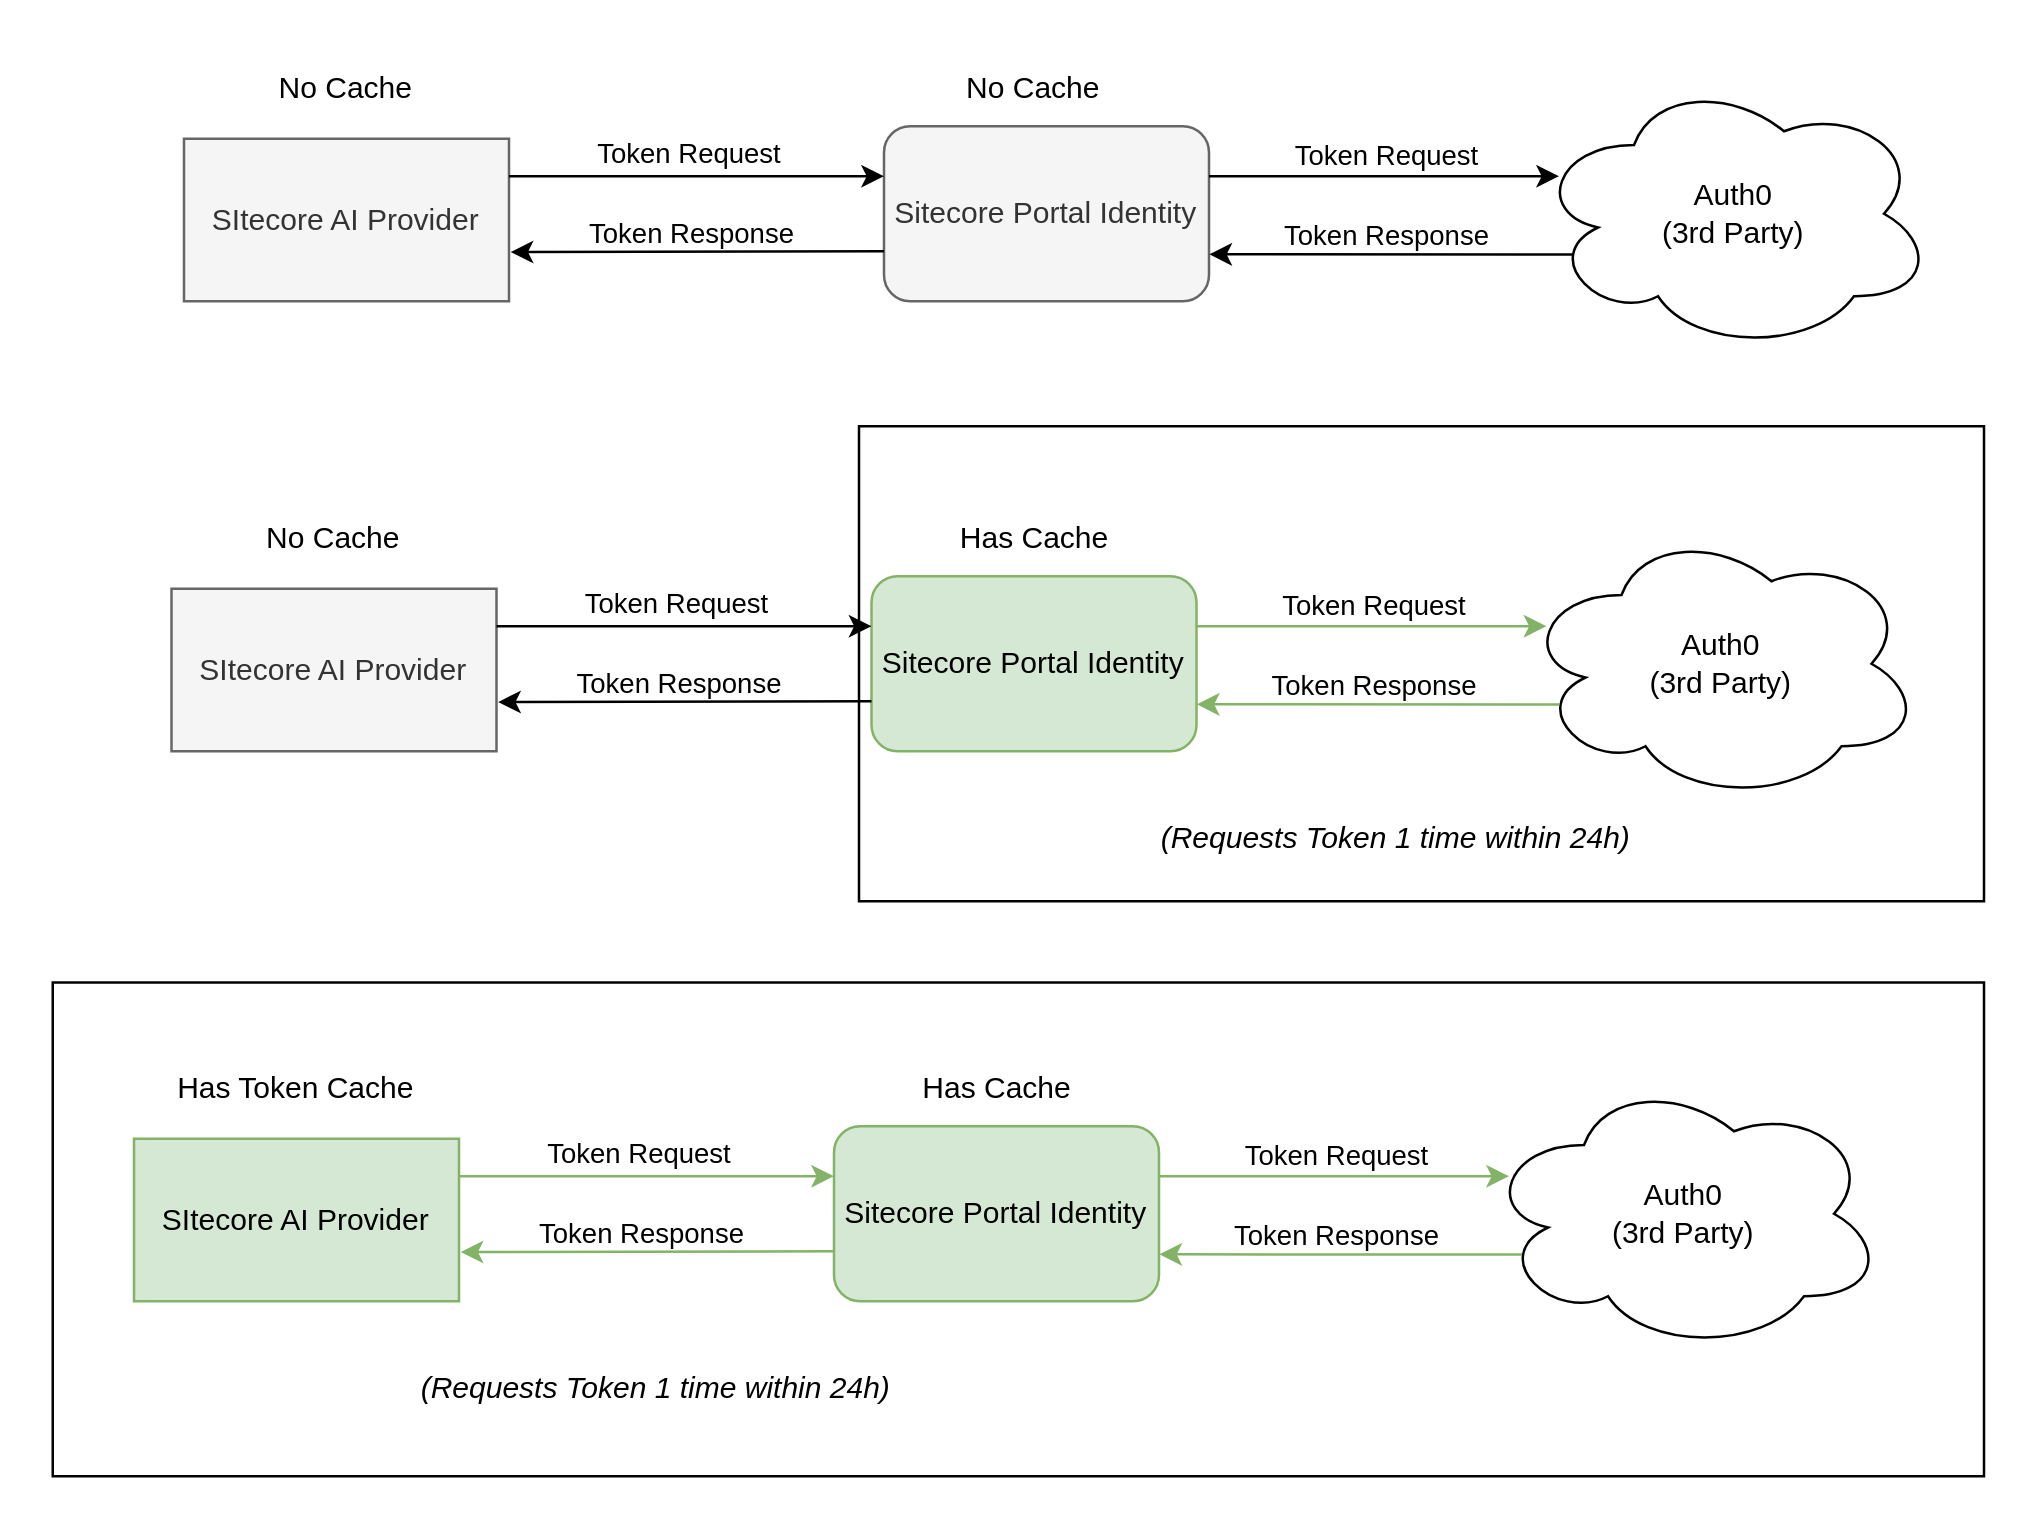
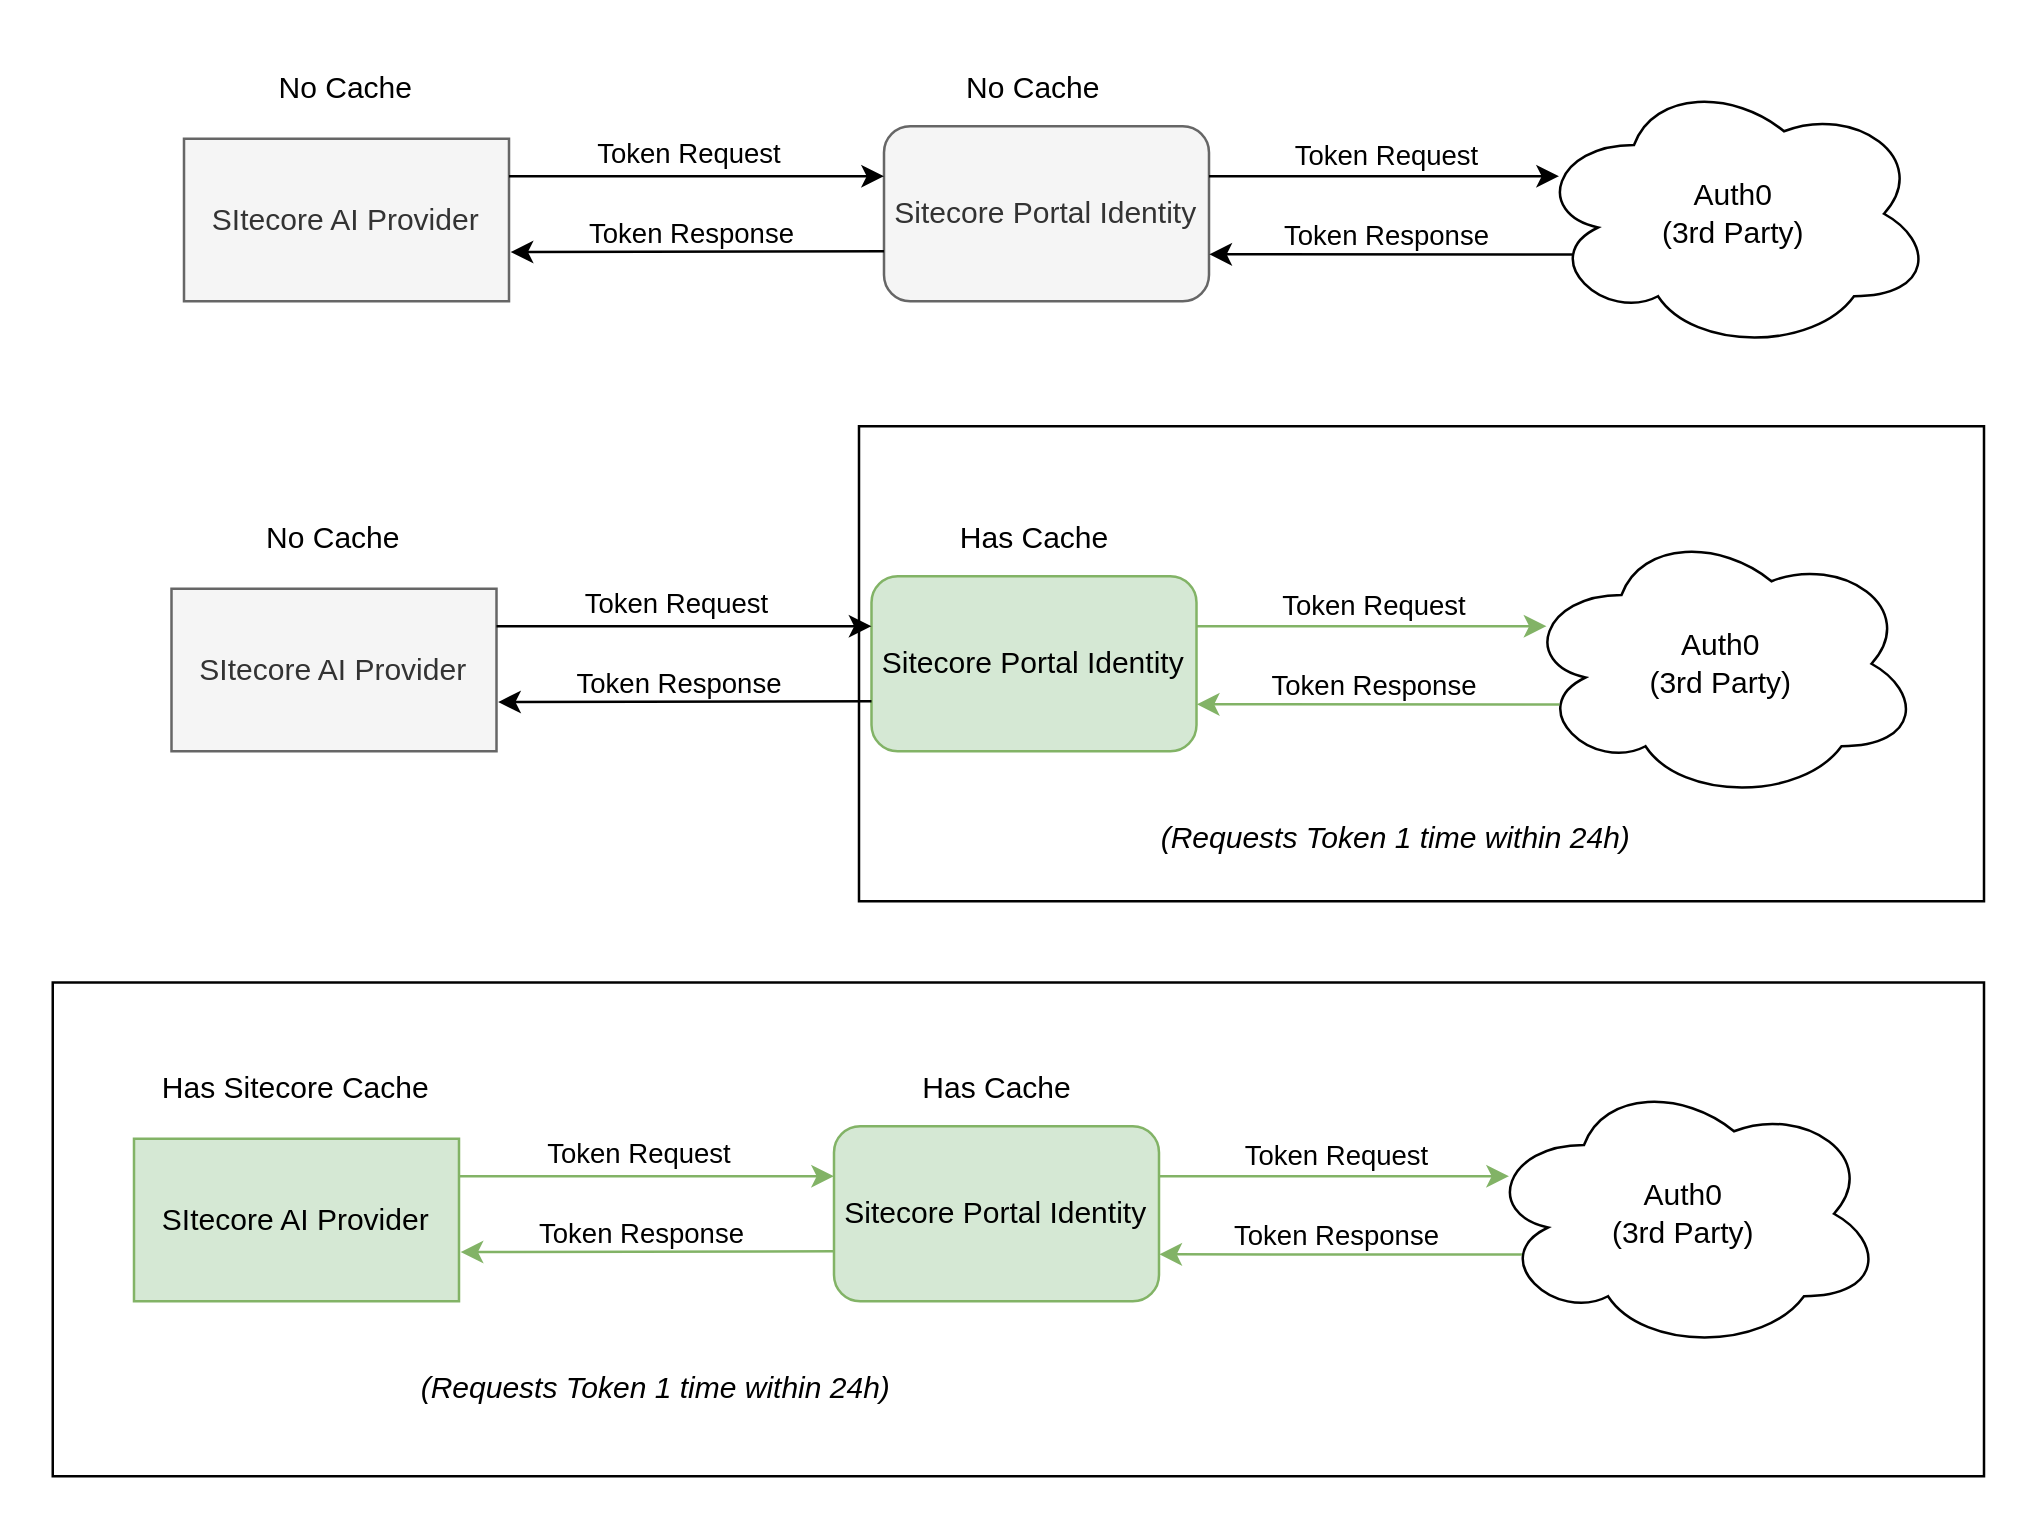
  <mxCell id="0" />
  <mxCell id="1" parent="0" />
  <mxCell id="2" value="Auth0&lt;div&gt;(3rd Party)&lt;/div&gt;" style="ellipse;shape=cloud;whiteSpace=wrap;html=1;" parent="1" vertex="1"><mxGeometry x="613" y="30" width="160" height="110" as="geometry" /></mxCell>
  <mxCell id="3" value="Sitecore Portal Identity" style="rounded=1;whiteSpace=wrap;html=1;fillColor=#f5f5f5;fontColor=#333333;strokeColor=#666666;" parent="1" vertex="1"><mxGeometry x="353" y="50" width="130" height="70" as="geometry" /></mxCell>
  <mxCell id="4" value="SItecore AI Provider" style="rounded=0;whiteSpace=wrap;html=1;fillColor=#f5f5f5;fontColor=#333333;strokeColor=#666666;" parent="1" vertex="1"><mxGeometry x="73" y="55" width="130" height="65" as="geometry" /></mxCell>
  <mxCell id="5" value="" style="endArrow=classic;html=1;rounded=0;" parent="1" edge="1"><mxGeometry width="50" height="50" relative="1" as="geometry"><mxPoint x="203" y="70" as="sourcePoint" /><mxPoint x="353" y="70" as="targetPoint" /></mxGeometry></mxCell>
  <mxCell id="6" value="Token Request" style="edgeLabel;html=1;align=center;verticalAlign=middle;resizable=0;points=[];" parent="5" vertex="1" connectable="0"><mxGeometry x="-0.18" relative="1" as="geometry"><mxPoint x="9" y="-10" as="offset" /></mxGeometry></mxCell>
  <mxCell id="7" value="" style="endArrow=classic;html=1;rounded=0;" parent="1" edge="1"><mxGeometry width="50" height="50" relative="1" as="geometry"><mxPoint x="483" y="70" as="sourcePoint" /><mxPoint x="623" y="70" as="targetPoint" /></mxGeometry></mxCell>
  <mxCell id="8" value="Token Request" style="edgeLabel;html=1;align=center;verticalAlign=middle;resizable=0;points=[];" parent="7" vertex="1" connectable="0"><mxGeometry x="-0.043" y="3" relative="1" as="geometry"><mxPoint x="3" y="-6" as="offset" /></mxGeometry></mxCell>
  <mxCell id="9" value="" style="endArrow=classic;html=1;rounded=0;exitX=0.095;exitY=0.648;exitDx=0;exitDy=0;exitPerimeter=0;entryX=1.001;entryY=0.732;entryDx=0;entryDy=0;entryPerimeter=0;" parent="1" source="2" target="3" edge="1"><mxGeometry width="50" height="50" relative="1" as="geometry"><mxPoint x="513" y="170" as="sourcePoint" /><mxPoint x="563" y="120" as="targetPoint" /></mxGeometry></mxCell>
  <mxCell id="10" value="Token Response" style="edgeLabel;html=1;align=center;verticalAlign=middle;resizable=0;points=[];" parent="9" vertex="1" connectable="0"><mxGeometry x="0.234" y="-2" relative="1" as="geometry"><mxPoint x="15" y="-6" as="offset" /></mxGeometry></mxCell>
  <mxCell id="11" value="" style="endArrow=classic;html=1;rounded=0;exitX=0.095;exitY=0.648;exitDx=0;exitDy=0;exitPerimeter=0;entryX=1.005;entryY=0.697;entryDx=0;entryDy=0;entryPerimeter=0;" parent="1" target="4" edge="1"><mxGeometry width="50" height="50" relative="1" as="geometry"><mxPoint x="353" y="100" as="sourcePoint" /><mxPoint x="208" y="100" as="targetPoint" /></mxGeometry></mxCell>
  <mxCell id="12" value="Token Response" style="edgeLabel;html=1;align=center;verticalAlign=middle;resizable=0;points=[];" parent="11" vertex="1" connectable="0"><mxGeometry x="0.234" y="-2" relative="1" as="geometry"><mxPoint x="15" y="-6" as="offset" /></mxGeometry></mxCell>
  <mxCell id="13" value="No Cache" style="text;html=1;align=center;verticalAlign=middle;whiteSpace=wrap;rounded=0;" parent="1" vertex="1"><mxGeometry x="383" y="20" width="60" height="30" as="geometry" /></mxCell>
  <mxCell id="14" value="No Cache" style="text;html=1;align=center;verticalAlign=middle;whiteSpace=wrap;rounded=0;" parent="1" vertex="1"><mxGeometry x="108" y="20" width="60" height="30" as="geometry" /></mxCell>
  <mxCell id="15" value="" style="rounded=0;whiteSpace=wrap;html=1;" parent="1" vertex="1"><mxGeometry x="343" y="170" width="450" height="190" as="geometry" /></mxCell>
  <mxCell id="16" value="Auth0&lt;div&gt;(3rd Party)&lt;/div&gt;" style="ellipse;shape=cloud;whiteSpace=wrap;html=1;" parent="1" vertex="1"><mxGeometry x="608" y="210" width="160" height="110" as="geometry" /></mxCell>
  <mxCell id="17" value="Sitecore Portal Identity" style="rounded=1;whiteSpace=wrap;html=1;fillColor=#d5e8d4;strokeColor=#82b366;" parent="1" vertex="1"><mxGeometry x="348" y="230" width="130" height="70" as="geometry" /></mxCell>
  <mxCell id="18" value="SItecore AI Provider" style="rounded=0;whiteSpace=wrap;html=1;fillColor=#f5f5f5;fontColor=#333333;strokeColor=#666666;" parent="1" vertex="1"><mxGeometry x="68" y="235" width="130" height="65" as="geometry" /></mxCell>
  <mxCell id="19" value="" style="endArrow=classic;html=1;rounded=0;" parent="1" edge="1"><mxGeometry width="50" height="50" relative="1" as="geometry"><mxPoint x="198" y="250" as="sourcePoint" /><mxPoint x="348" y="250" as="targetPoint" /></mxGeometry></mxCell>
  <mxCell id="20" value="Token Request" style="edgeLabel;html=1;align=center;verticalAlign=middle;resizable=0;points=[];" parent="19" vertex="1" connectable="0"><mxGeometry x="-0.18" relative="1" as="geometry"><mxPoint x="9" y="-10" as="offset" /></mxGeometry></mxCell>
  <mxCell id="21" value="" style="endArrow=classic;html=1;rounded=0;fillColor=#d5e8d4;strokeColor=#82b366;" parent="1" edge="1"><mxGeometry width="50" height="50" relative="1" as="geometry"><mxPoint x="478" y="250" as="sourcePoint" /><mxPoint x="618" y="250" as="targetPoint" /></mxGeometry></mxCell>
  <mxCell id="22" value="Token Request" style="edgeLabel;html=1;align=center;verticalAlign=middle;resizable=0;points=[];" parent="21" vertex="1" connectable="0"><mxGeometry x="-0.043" y="3" relative="1" as="geometry"><mxPoint x="3" y="-6" as="offset" /></mxGeometry></mxCell>
  <mxCell id="23" value="" style="rounded=0;whiteSpace=wrap;html=1;" parent="1" vertex="1"><mxGeometry x="20.5" y="392.5" width="772.5" height="197.5" as="geometry" /></mxCell>
  <mxCell id="24" value="" style="endArrow=classic;html=1;rounded=0;exitX=0.095;exitY=0.648;exitDx=0;exitDy=0;exitPerimeter=0;entryX=1.001;entryY=0.732;entryDx=0;entryDy=0;entryPerimeter=0;fillColor=#d5e8d4;strokeColor=#82b366;" parent="1" source="16" target="17" edge="1"><mxGeometry width="50" height="50" relative="1" as="geometry"><mxPoint x="508" y="350" as="sourcePoint" /><mxPoint x="558" y="300" as="targetPoint" /></mxGeometry></mxCell>
  <mxCell id="25" value="Token Response" style="edgeLabel;html=1;align=center;verticalAlign=middle;resizable=0;points=[];" parent="24" vertex="1" connectable="0"><mxGeometry x="0.234" y="-2" relative="1" as="geometry"><mxPoint x="15" y="-6" as="offset" /></mxGeometry></mxCell>
  <mxCell id="26" value="" style="endArrow=classic;html=1;rounded=0;exitX=0.095;exitY=0.648;exitDx=0;exitDy=0;exitPerimeter=0;entryX=1.005;entryY=0.697;entryDx=0;entryDy=0;entryPerimeter=0;" parent="1" target="18" edge="1"><mxGeometry width="50" height="50" relative="1" as="geometry"><mxPoint x="348" y="280" as="sourcePoint" /><mxPoint x="203" y="280" as="targetPoint" /></mxGeometry></mxCell>
  <mxCell id="27" value="Token Response" style="edgeLabel;html=1;align=center;verticalAlign=middle;resizable=0;points=[];" parent="26" vertex="1" connectable="0"><mxGeometry x="0.234" y="-2" relative="1" as="geometry"><mxPoint x="15" y="-6" as="offset" /></mxGeometry></mxCell>
  <mxCell id="28" value="Has Cache" style="text;html=1;align=center;verticalAlign=middle;whiteSpace=wrap;rounded=0;" parent="1" vertex="1"><mxGeometry x="375.5" y="200" width="75" height="30" as="geometry" /></mxCell>
  <mxCell id="29" value="No Cache" style="text;html=1;align=center;verticalAlign=middle;whiteSpace=wrap;rounded=0;" parent="1" vertex="1"><mxGeometry x="103" y="200" width="60" height="30" as="geometry" /></mxCell>
  <mxCell id="30" value="Auth0&lt;div&gt;(3rd Party)&lt;/div&gt;" style="ellipse;shape=cloud;whiteSpace=wrap;html=1;" parent="1" vertex="1"><mxGeometry x="593" y="430" width="160" height="110" as="geometry" /></mxCell>
  <mxCell id="31" value="Sitecore Portal Identity" style="rounded=1;whiteSpace=wrap;html=1;fillColor=#d5e8d4;strokeColor=#82b366;" parent="1" vertex="1"><mxGeometry x="333" y="450" width="130" height="70" as="geometry" /></mxCell>
  <mxCell id="32" value="SItecore AI Provider" style="rounded=0;whiteSpace=wrap;html=1;fillColor=#d5e8d4;strokeColor=#82b366;" parent="1" vertex="1"><mxGeometry x="53" y="455" width="130" height="65" as="geometry" /></mxCell>
  <mxCell id="33" value="" style="endArrow=classic;html=1;rounded=0;fillColor=#d5e8d4;strokeColor=#82b366;" parent="1" edge="1"><mxGeometry width="50" height="50" relative="1" as="geometry"><mxPoint x="183" y="470" as="sourcePoint" /><mxPoint x="333" y="470" as="targetPoint" /></mxGeometry></mxCell>
  <mxCell id="34" value="Token Request" style="edgeLabel;html=1;align=center;verticalAlign=middle;resizable=0;points=[];" parent="33" vertex="1" connectable="0"><mxGeometry x="-0.18" relative="1" as="geometry"><mxPoint x="9" y="-10" as="offset" /></mxGeometry></mxCell>
  <mxCell id="35" value="" style="endArrow=classic;html=1;rounded=0;fillColor=#d5e8d4;strokeColor=#82b366;" parent="1" edge="1"><mxGeometry width="50" height="50" relative="1" as="geometry"><mxPoint x="463" y="470" as="sourcePoint" /><mxPoint x="603" y="470" as="targetPoint" /></mxGeometry></mxCell>
  <mxCell id="36" value="Token Request" style="edgeLabel;html=1;align=center;verticalAlign=middle;resizable=0;points=[];" parent="35" vertex="1" connectable="0"><mxGeometry x="-0.043" y="3" relative="1" as="geometry"><mxPoint x="3" y="-6" as="offset" /></mxGeometry></mxCell>
  <mxCell id="37" value="" style="endArrow=classic;html=1;rounded=0;exitX=0.095;exitY=0.648;exitDx=0;exitDy=0;exitPerimeter=0;entryX=1.001;entryY=0.732;entryDx=0;entryDy=0;entryPerimeter=0;fillColor=#d5e8d4;strokeColor=#82b366;" parent="1" source="30" target="31" edge="1"><mxGeometry width="50" height="50" relative="1" as="geometry"><mxPoint x="493" y="570" as="sourcePoint" /><mxPoint x="543" y="520" as="targetPoint" /></mxGeometry></mxCell>
  <mxCell id="38" value="Token Response" style="edgeLabel;html=1;align=center;verticalAlign=middle;resizable=0;points=[];" parent="37" vertex="1" connectable="0"><mxGeometry x="0.234" y="-2" relative="1" as="geometry"><mxPoint x="15" y="-6" as="offset" /></mxGeometry></mxCell>
  <mxCell id="39" value="" style="endArrow=classic;html=1;rounded=0;exitX=0.095;exitY=0.648;exitDx=0;exitDy=0;exitPerimeter=0;entryX=1.005;entryY=0.697;entryDx=0;entryDy=0;entryPerimeter=0;fillColor=#d5e8d4;strokeColor=#82b366;" parent="1" target="32" edge="1"><mxGeometry width="50" height="50" relative="1" as="geometry"><mxPoint x="333" y="500" as="sourcePoint" /><mxPoint x="188" y="500" as="targetPoint" /></mxGeometry></mxCell>
  <mxCell id="40" value="Token Response" style="edgeLabel;html=1;align=center;verticalAlign=middle;resizable=0;points=[];" parent="39" vertex="1" connectable="0"><mxGeometry x="0.234" y="-2" relative="1" as="geometry"><mxPoint x="15" y="-6" as="offset" /></mxGeometry></mxCell>
  <mxCell id="41" value="Has Cache" style="text;html=1;align=center;verticalAlign=middle;whiteSpace=wrap;rounded=0;" parent="1" vertex="1"><mxGeometry x="360.5" y="420" width="75" height="30" as="geometry" /></mxCell>
- <mxCell id="42" value="Has Token Cache" style="text;html=1;align=center;verticalAlign=middle;whiteSpace=wrap;rounded=0;" parent="1" vertex="1"><mxGeometry x="63" y="420" width="110" height="30" as="geometry" /></mxCell>
+ <mxCell id="42" value="Has Sitecore Cache" style="text;html=1;align=center;verticalAlign=middle;whiteSpace=wrap;rounded=0;" parent="1" vertex="1"><mxGeometry x="63" y="420" width="110" height="30" as="geometry" /></mxCell>
  <mxCell id="43" value="(Requests Token 1 time within 24h)" style="text;html=1;align=center;verticalAlign=middle;whiteSpace=wrap;rounded=0;fontStyle=2" parent="1" vertex="1"><mxGeometry x="459.25" y="320" width="197.5" height="30" as="geometry" /></mxCell>
  <mxCell id="44" value="(Requests Token 1 time within 24h)" style="text;html=1;align=center;verticalAlign=middle;whiteSpace=wrap;rounded=0;fontStyle=2" parent="1" vertex="1"><mxGeometry x="163" y="540" width="197.5" height="30" as="geometry" /></mxCell>
